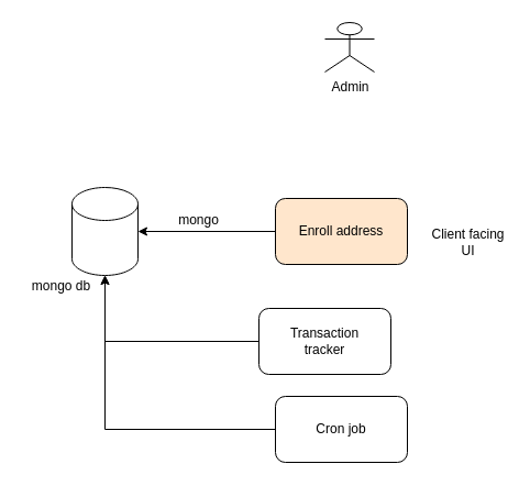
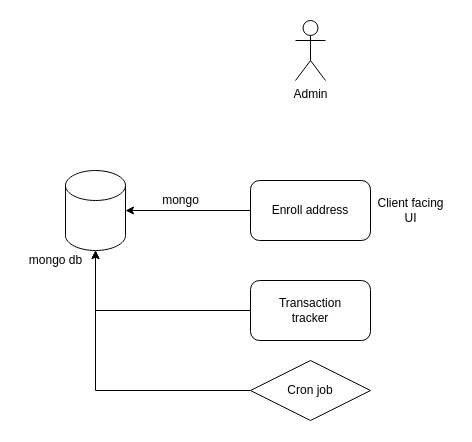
  <mxCell id="0" />
  <mxCell id="1" parent="0" />
  <mxCell id="2" value="" style="shape=cylinder3;whiteSpace=wrap;html=1;boundedLbl=1;backgroundOutline=1;size=15;" vertex="1" parent="1"><mxGeometry x="65" y="170" width="60" height="80" as="geometry" /></mxCell>
  <mxCell id="3" style="edgeStyle=orthogonalEdgeStyle;rounded=0;orthogonalLoop=1;jettySize=auto;html=1;entryX=1;entryY=0.5;entryDx=0;entryDy=0;entryPerimeter=0;" edge="1" parent="1" source="4" target="2"><mxGeometry relative="1" as="geometry" /></mxCell>
- <mxCell id="4" value="Enroll address" style="rounded=1;whiteSpace=wrap;html=1;fillColor=#ffe6cc;" vertex="1" parent="1"><mxGeometry x="250" y="180" width="120" height="60" as="geometry" /></mxCell>
- <mxCell id="5" value="Admin" style="shape=umlActor;verticalLabelPosition=bottom;verticalAlign=top;html=1;outlineConnect=0;" vertex="1" parent="1"><mxGeometry x="295" y="20" width="45" height="45" as="geometry" /></mxCell>
+ <mxCell id="4" value="Enroll address" style="rounded=1;whiteSpace=wrap;html=1;" vertex="1" parent="1"><mxGeometry x="250" y="180" width="120" height="60" as="geometry" /></mxCell>
+ <mxCell id="5" value="Admin" style="shape=umlActor;verticalLabelPosition=bottom;verticalAlign=top;html=1;outlineConnect=0;" vertex="1" parent="1"><mxGeometry x="295" y="20" width="30" height="60" as="geometry" /></mxCell>
  <mxCell id="6" value="mongo db" style="text;html=1;align=center;verticalAlign=middle;resizable=0;points=[];autosize=1;" vertex="1" parent="1"><mxGeometry x="20" y="250" width="70" height="20" as="geometry" /></mxCell>
  <mxCell id="7" value="mongo" style="text;html=1;align=center;verticalAlign=middle;resizable=0;points=[];autosize=1;" vertex="1" parent="1"><mxGeometry x="160" y="190" width="40" height="20" as="geometry" /></mxCell>
- <mxCell id="8" value="Client facing&lt;br&gt;UI" style="text;html=1;align=center;verticalAlign=middle;resizable=0;points=[];autosize=1;" vertex="1" parent="1"><mxGeometry x="385" y="205" width="80" height="30" as="geometry" /></mxCell>
+ <mxCell id="8" value="Client facing&lt;br&gt;UI" style="text;html=1;align=center;verticalAlign=middle;resizable=0;points=[];autosize=1;" vertex="1" parent="1"><mxGeometry x="370" y="195" width="80" height="30" as="geometry" /></mxCell>
  <mxCell id="9" style="edgeStyle=orthogonalEdgeStyle;rounded=0;orthogonalLoop=1;jettySize=auto;html=1;" edge="1" parent="1" source="10" target="2"><mxGeometry relative="1" as="geometry" /></mxCell>
- <mxCell id="10" value="Transaction&lt;br&gt;tracker" style="rounded=1;whiteSpace=wrap;html=1;" vertex="1" parent="1"><mxGeometry x="235" y="280" width="120" height="60" as="geometry" /></mxCell>
+ <mxCell id="10" value="Transaction&lt;br&gt;tracker" style="rounded=1;whiteSpace=wrap;html=1;" vertex="1" parent="1"><mxGeometry x="250" y="280" width="120" height="60" as="geometry" /></mxCell>
  <mxCell id="11" style="edgeStyle=orthogonalEdgeStyle;rounded=0;orthogonalLoop=1;jettySize=auto;html=1;" edge="1" parent="1" source="12" target="2"><mxGeometry relative="1" as="geometry" /></mxCell>
- <mxCell id="12" value="Cron job" style="rounded=1;whiteSpace=wrap;html=1;" vertex="1" parent="1"><mxGeometry x="250" y="360" width="120" height="60" as="geometry" /></mxCell>
+ <mxCell id="12" value="Cron job" style="rhombus;whiteSpace=wrap;html=1;" vertex="1" parent="1"><mxGeometry x="250" y="360" width="120" height="60" as="geometry" /></mxCell>
